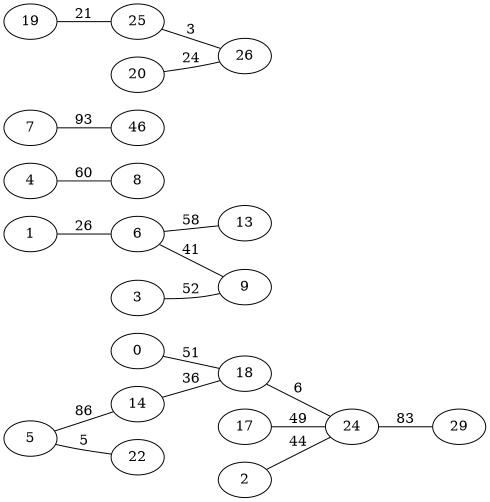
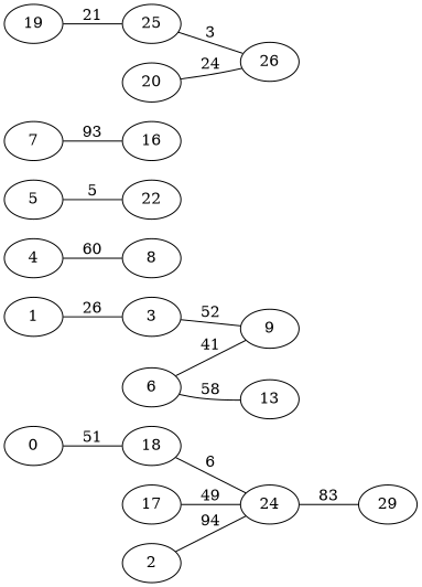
  graph {
    fontname="DejaVu Serif"
    rankdir=LR
    node [fontname="DejaVu Serif"]
    edge [fontname="DejaVu Serif"]
    n1 [label=0]
    n2 [label=18]
    n3 [label=17]
    n4 [label=24]
    n5 [label=1]
    n6 [label=3]
    n7 [label=9]
    n8 [label=2]
    n9 [label=29]
    n10 [label=4]
    n11 [label=8]
    n12 [label=5]
-   n13 [label=14]
    n14 [label=22]
    n15 [label=6]
    n16 [label=13]
    n17 [label=7]
-   n18 [label=46]
+   n18 [label=16]
    n19 [label=19]
    n20 [label=25]
    n21 [label=26]
    n22 [label=20]
    n1 -- n2 [label=51]
    n2 -- n4 [label=6]
    n3 -- n4 [label=49]
    n4 -- n9 [label=83]
-   n5 -- n15 [label=26]
+   n5 -- n6 [label=26]
    n6 -- n7 [label=52]
-   n8 -- n4 [label=44]
+   n8 -- n4 [label=94]
    n10 -- n11 [label=60]
-   n12 -- n13 [label=86]
    n12 -- n14 [label=5]
-   n13 -- n2 [label=36]
    n15 -- n7 [label=41]
    n15 -- n16 [label=58]
    n17 -- n18 [label=93]
    n19 -- n20 [label=21]
    n20 -- n21 [label=3]
    n22 -- n21 [label=24]
  }
